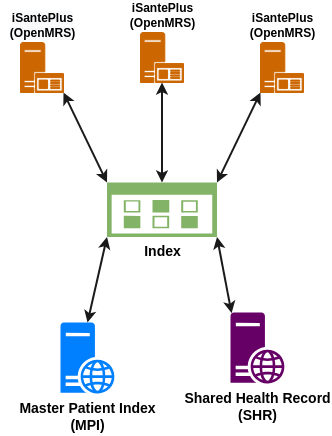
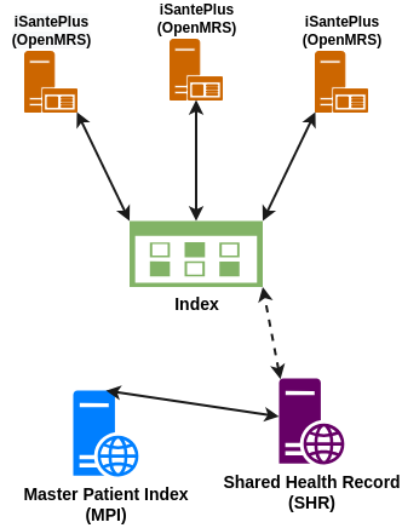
  <mxCell id="0" />
  <mxCell id="1" parent="0" />
  <mxCell id="2" value="&lt;meta charset=&quot;utf-8&quot;&gt;&lt;b style=&quot;color: rgb(0, 0, 0); font-family: helvetica; font-size: 12px; font-style: normal; letter-spacing: normal; text-align: center; text-indent: 0px; text-transform: none; word-spacing: 0px; background-color: rgb(248, 249, 250);&quot;&gt;iSantePlus&lt;br&gt;(OpenMRS)&lt;/b&gt;" style="aspect=fixed;pointerEvents=1;shadow=0;dashed=0;html=1;labelPosition=center;verticalLabelPosition=top;verticalAlign=bottom;align=center;shape=mxgraph.mscae.enterprise.application_server2;fillColor=#CC6600;strokeColor=#CC6600;rounded=1;" vertex="1" parent="1"><mxGeometry x="20" y="30" width="43" height="50" as="geometry" /></mxCell>
  <mxCell id="3" value="&lt;meta charset=&quot;utf-8&quot;&gt;&lt;b style=&quot;color: rgb(0, 0, 0); font-family: helvetica; font-size: 12px; font-style: normal; letter-spacing: normal; text-align: center; text-indent: 0px; text-transform: none; word-spacing: 0px;&quot;&gt;iSantePlus&lt;br&gt;(OpenMRS)&lt;/b&gt;" style="aspect=fixed;pointerEvents=1;shadow=0;dashed=0;html=1;labelPosition=center;verticalLabelPosition=top;verticalAlign=bottom;align=center;shape=mxgraph.mscae.enterprise.application_server2;fillColor=#CC6600;strokeColor=#CC6600;rounded=1;labelBackgroundColor=#FFFFFF;" vertex="1" parent="1"><mxGeometry x="140" y="20" width="43" height="50" as="geometry" /></mxCell>
  <mxCell id="4" value="&lt;b&gt;iSantePlus&lt;br&gt;(OpenMRS)&lt;br&gt;&lt;/b&gt;" style="aspect=fixed;pointerEvents=1;shadow=0;dashed=0;html=1;labelPosition=center;verticalLabelPosition=top;verticalAlign=bottom;align=center;shape=mxgraph.mscae.enterprise.application_server2;fillColor=#CC6600;strokeColor=#CC6600;rounded=1;" vertex="1" parent="1"><mxGeometry x="260" y="30" width="43" height="50" as="geometry" /></mxCell>
  <mxCell id="5" value="&lt;font size=&quot;1&quot;&gt;&lt;b style=&quot;font-size: 14px&quot;&gt;Index&lt;/b&gt;&lt;/font&gt;" style="pointerEvents=1;shadow=0;dashed=0;html=1;strokeColor=none;labelPosition=center;verticalLabelPosition=bottom;verticalAlign=top;align=center;shape=mxgraph.mscae.enterprise.management_console;rounded=1;fillColor=#82B366;" vertex="1" parent="1"><mxGeometry x="106.5" y="170" width="110" height="54.4" as="geometry" /></mxCell>
  <mxCell id="6" value="&lt;font style=&quot;font-size: 14px&quot;&gt;&lt;b&gt;Shared Health Record&lt;br&gt;(SHR)&lt;/b&gt;&lt;br&gt;&lt;/font&gt;" style="aspect=fixed;pointerEvents=1;shadow=0;dashed=0;html=1;labelPosition=center;verticalLabelPosition=bottom;verticalAlign=top;align=center;shape=mxgraph.mscae.enterprise.web_server;rounded=1;strokeColor=none;fillColor=#660066;" vertex="1" parent="1"><mxGeometry x="230" y="300" width="54" height="71.05" as="geometry" /></mxCell>
  <mxCell id="7" style="orthogonalLoop=1;jettySize=auto;html=1;entryX=0.5;entryY=0;entryDx=0;entryDy=0;entryPerimeter=0;rounded=0;strokeWidth=2;fillColor=#dae8fc;startArrow=classic;startFill=1;strokeColor=#1A1A1A;" edge="1" parent="1" source="3" target="5"><mxGeometry relative="1" as="geometry"><mxPoint x="73" y="90" as="sourcePoint" /><mxPoint x="171.5" y="140" as="targetPoint" /></mxGeometry></mxCell>
  <mxCell id="8" style="orthogonalLoop=1;jettySize=auto;html=1;entryX=1;entryY=0;entryDx=0;entryDy=0;entryPerimeter=0;rounded=0;strokeWidth=2;fillColor=#dae8fc;startArrow=classic;startFill=1;strokeColor=#1A1A1A;exitX=0;exitY=1;exitDx=0;exitDy=0;exitPerimeter=0;" edge="1" parent="1" source="4" target="5"><mxGeometry relative="1" as="geometry"><mxPoint x="171.5" y="80" as="sourcePoint" /><mxPoint x="171.5" y="140" as="targetPoint" /></mxGeometry></mxCell>
  <mxCell id="9" style="orthogonalLoop=1;jettySize=auto;html=1;exitX=1;exitY=1;exitDx=0;exitDy=0;exitPerimeter=0;entryX=0;entryY=0;entryDx=0;entryDy=0;entryPerimeter=0;rounded=0;strokeWidth=2;fillColor=#dae8fc;startArrow=classic;startFill=1;strokeColor=#1A1A1A;" edge="1" parent="1" source="2" target="5"><mxGeometry relative="1" as="geometry" /></mxCell>
  <mxCell id="10" value="&lt;b style=&quot;font-size: 14px&quot;&gt;Master Patient Index&lt;br&gt;(MPI)&lt;/b&gt;" style="aspect=fixed;pointerEvents=1;shadow=0;dashed=0;html=1;labelPosition=center;verticalLabelPosition=bottom;verticalAlign=top;align=center;shape=mxgraph.mscae.enterprise.web_server;rounded=1;strokeColor=none;fillColor=#007FFF;" vertex="1" parent="1"><mxGeometry x="60" y="310" width="54" height="71.05" as="geometry" /></mxCell>
- <mxCell id="11" style="orthogonalLoop=1;jettySize=auto;html=1;entryX=0;entryY=1;entryDx=0;entryDy=0;entryPerimeter=0;rounded=0;strokeWidth=2;fillColor=#dae8fc;startArrow=classic;startFill=1;strokeColor=#1A1A1A;exitX=0.5;exitY=0;exitDx=0;exitDy=0;exitPerimeter=0;" edge="1" parent="1" source="10" target="5"><mxGeometry relative="1" as="geometry"><mxPoint x="140" y="290" as="sourcePoint" /><mxPoint x="171.5" y="180" as="targetPoint" /></mxGeometry></mxCell>
- <mxCell id="12" style="orthogonalLoop=1;jettySize=auto;html=1;exitX=0.02;exitY=0.01;exitDx=0;exitDy=0;exitPerimeter=0;entryX=1;entryY=1;entryDx=0;entryDy=0;entryPerimeter=0;rounded=0;strokeWidth=2;fillColor=#dae8fc;startArrow=classic;startFill=1;strokeColor=#1A1A1A;" edge="1" parent="1" source="6" target="5"><mxGeometry relative="1" as="geometry"><mxPoint x="100" y="310" as="sourcePoint" /><mxPoint x="171.5" y="234.4" as="targetPoint" /></mxGeometry></mxCell>
+ <mxCell id="11" style="orthogonalLoop=1;jettySize=auto;html=1;rounded=0;strokeWidth=2;fillColor=#dae8fc;startArrow=classic;startFill=1;strokeColor=#1A1A1A;exitX=0.5;exitY=0;exitDx=0;exitDy=0;exitPerimeter=0;" edge="1" parent="1" source="10" target="6"><mxGeometry relative="1" as="geometry"><mxPoint x="140" y="290" as="sourcePoint" /><mxPoint x="171.5" y="180" as="targetPoint" /></mxGeometry></mxCell>
+ <mxCell id="12" style="orthogonalLoop=1;jettySize=auto;html=1;exitX=0.02;exitY=0.01;exitDx=0;exitDy=0;exitPerimeter=0;entryX=1;entryY=1;entryDx=0;entryDy=0;entryPerimeter=0;rounded=0;strokeWidth=2;fillColor=#dae8fc;startArrow=classic;startFill=1;strokeColor=#1A1A1A;dashed=1;" edge="1" parent="1" source="6" target="5"><mxGeometry relative="1" as="geometry"><mxPoint x="100" y="310" as="sourcePoint" /><mxPoint x="171.5" y="234.4" as="targetPoint" /></mxGeometry></mxCell>
